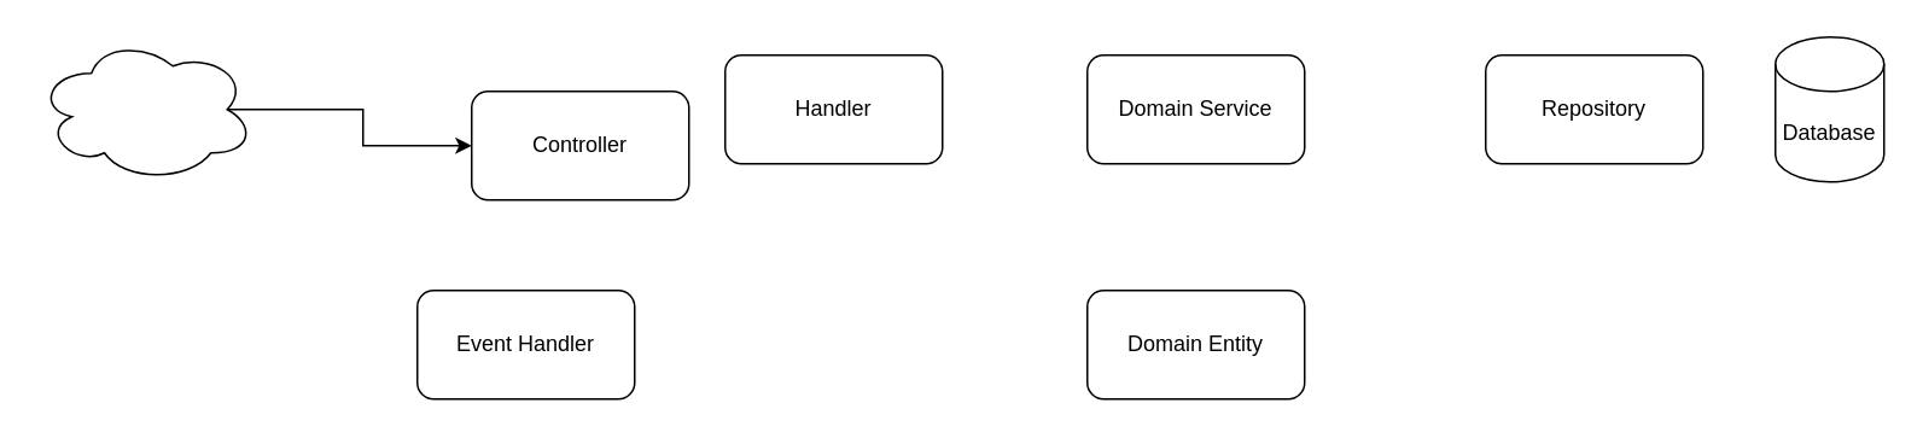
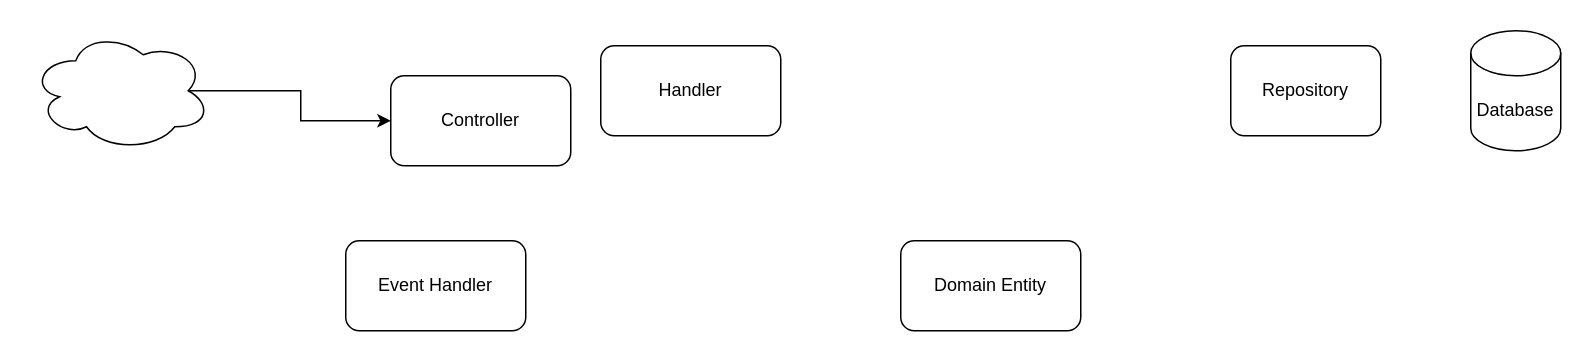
  <mxCell id="0" />
  <mxCell id="1" parent="0" />
  <mxCell id="2" value="Controller" style="rounded=1;whiteSpace=wrap;html=1;" vertex="1" parent="1"><mxGeometry x="260" y="50" width="120" height="60" as="geometry" /></mxCell>
  <mxCell id="3" value="Handler" style="rounded=1;whiteSpace=wrap;html=1;" vertex="1" parent="1"><mxGeometry x="400" y="30" width="120" height="60" as="geometry" /></mxCell>
- <mxCell id="4" value="Domain Service" style="rounded=1;whiteSpace=wrap;html=1;" vertex="1" parent="1"><mxGeometry x="600" y="30" width="120" height="60" as="geometry" /></mxCell>
  <mxCell id="5" value="Domain Entity" style="rounded=1;whiteSpace=wrap;html=1;" vertex="1" parent="1"><mxGeometry x="600" y="160" width="120" height="60" as="geometry" /></mxCell>
  <mxCell id="6" value="Database" style="shape=cylinder3;whiteSpace=wrap;html=1;boundedLbl=1;backgroundOutline=1;size=15;" vertex="1" parent="1"><mxGeometry x="980" y="20" width="60" height="80" as="geometry" /></mxCell>
  <mxCell id="7" value="Event Handler" style="rounded=1;whiteSpace=wrap;html=1;" vertex="1" parent="1"><mxGeometry x="230" y="160" width="120" height="60" as="geometry" /></mxCell>
- <mxCell id="8" value="Repository" style="rounded=1;whiteSpace=wrap;html=1;" vertex="1" parent="1"><mxGeometry x="820" y="30" width="120" height="60" as="geometry" /></mxCell>
+ <mxCell id="8" value="Repository" style="rounded=1;whiteSpace=wrap;html=1;" vertex="1" parent="1"><mxGeometry x="820" y="30" width="100" height="60" as="geometry" /></mxCell>
  <mxCell id="9" style="edgeStyle=orthogonalEdgeStyle;rounded=0;orthogonalLoop=1;jettySize=auto;html=1;exitX=0.875;exitY=0.5;exitDx=0;exitDy=0;exitPerimeter=0;entryX=0;entryY=0.5;entryDx=0;entryDy=0;" edge="1" parent="1" source="10" target="2"><mxGeometry relative="1" as="geometry" /></mxCell>
  <mxCell id="10" value="" style="ellipse;shape=cloud;whiteSpace=wrap;html=1;" vertex="1" parent="1"><mxGeometry x="20" y="20" width="120" height="80" as="geometry" /></mxCell>
